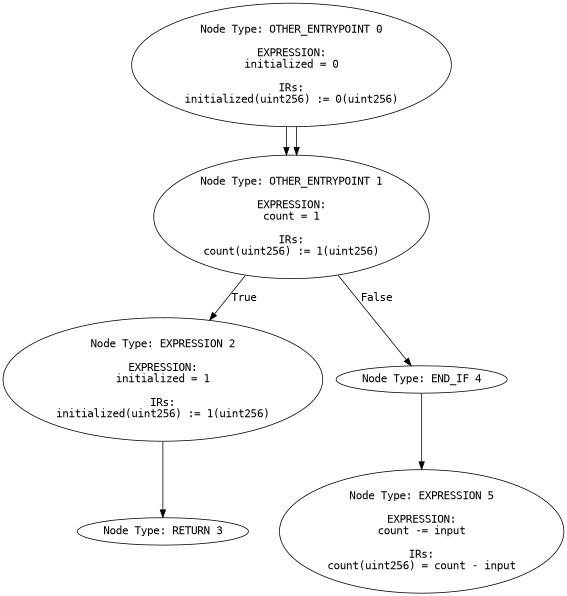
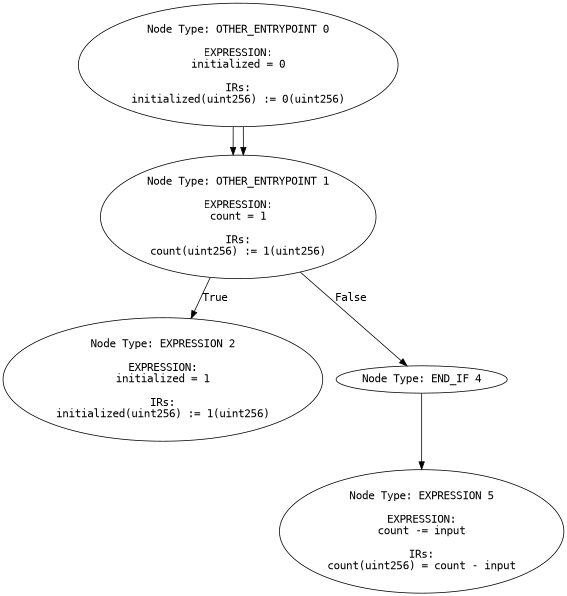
  digraph {
    fontname="DejaVu Sans Mono"
    node [fontname="DejaVu Sans Mono"]
    edge [fontname="DejaVu Sans Mono"]
    n1 [label="Node Type: OTHER_ENTRYPOINT 0\n\nEXPRESSION:\ninitialized = 0\n\nIRs:\ninitialized(uint256) := 0(uint256)"]
    n2 [label="Node Type: OTHER_ENTRYPOINT 1\n\nEXPRESSION:\ncount = 1\n\nIRs:\ncount(uint256) := 1(uint256)"]
    n3 [label="Node Type: EXPRESSION 2\n\nEXPRESSION:\ninitialized = 1\n\nIRs:\ninitialized(uint256) := 1(uint256)"]
    n4 [label="Node Type: END_IF 4\n"]
-   n5 [label="Node Type: RETURN 3\n"]
    n6 [label="Node Type: EXPRESSION 5\n\nEXPRESSION:\ncount -= input\n\nIRs:\ncount(uint256) = count - input"]
    n1 -> n2
    n1 -> n2
    n2 -> n3 [label=True]
    n2 -> n4 [label=False]
-   n3 -> n5
    n4 -> n6
  }
